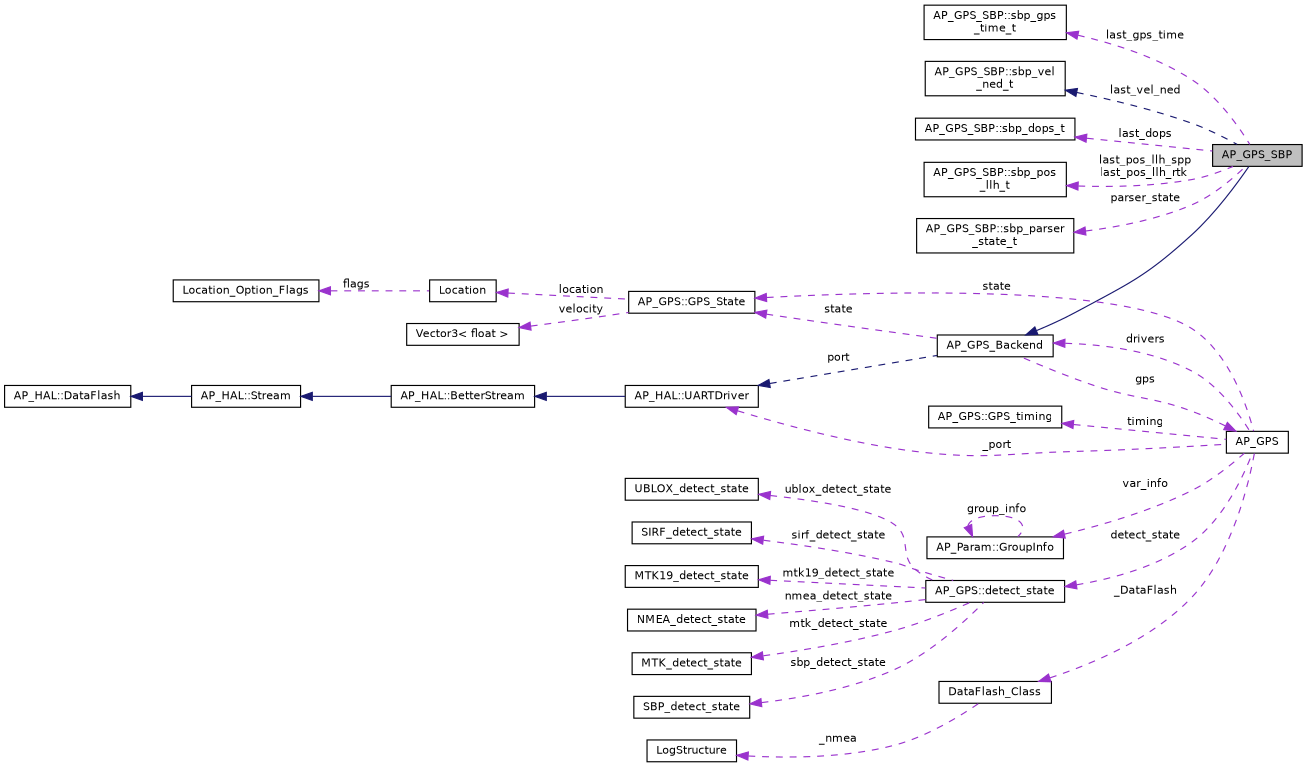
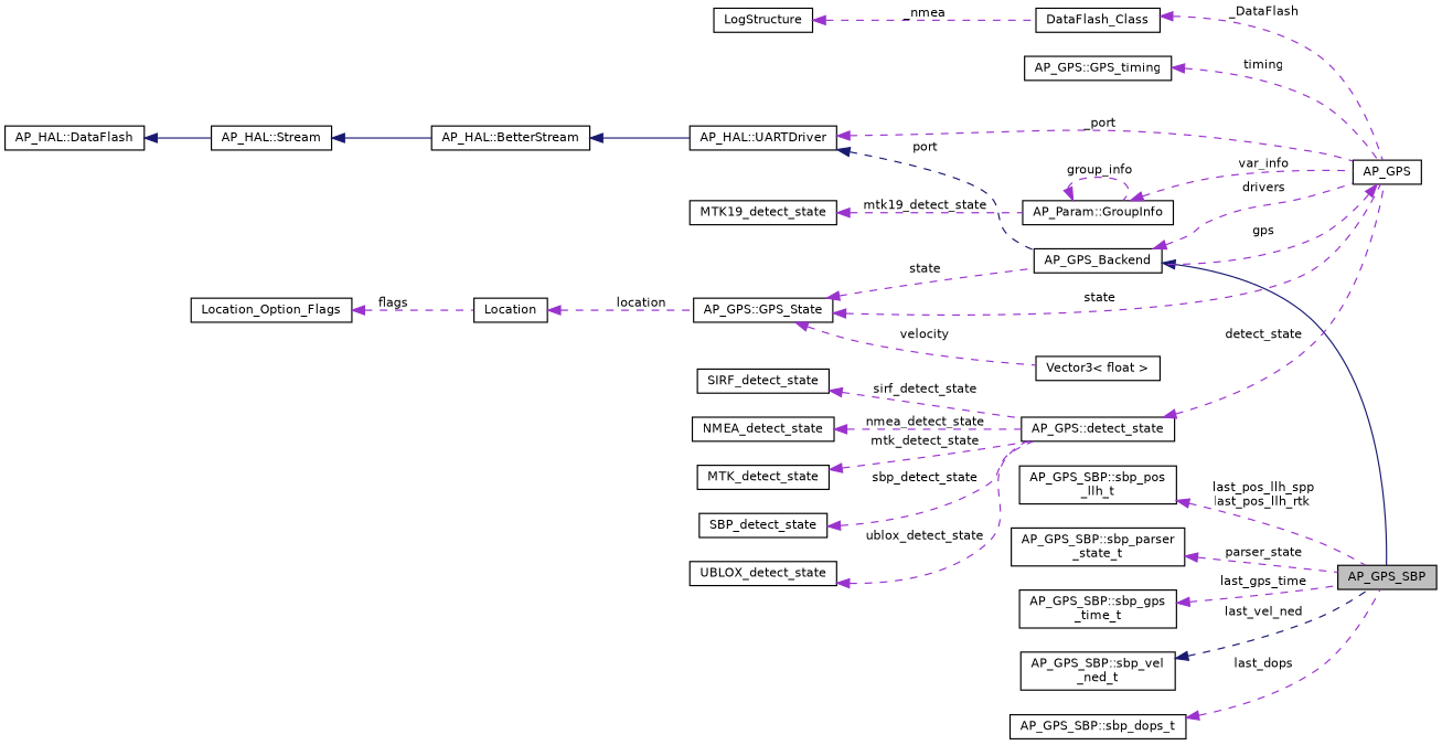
  digraph {
    rankdir=LR
    node [color=black fillcolor=white fontname=Helvetica fontsize=10 shape=record style=filled]
    edge [color=darkorchid3 dir=back fontname=Helvetica fontsize=10 labelfontname=Helvetica labelfontsize=10 style=dashed]
    n1 [fillcolor=grey75 fontcolor=black height=0.2 label=AP_GPS_SBP width=0.4]
    n2 [height=0.2 label=AP_GPS_Backend width=0.4]
    n3 [height=0.2 label=AP_GPS width=0.4]
    n4 [height=0.2 label="AP_HAL::UARTDriver" width=0.4]
    n5 [height=0.2 label="AP_HAL::BetterStream" width=0.4]
    n6 [height=0.2 label="AP_HAL::Stream" width=0.4]
    n7 [height=0.2 label="AP_HAL::DataFlash" width=0.4]
    n8 [height=0.2 label="AP_GPS::detect_state" width=0.4]
    n9 [height=0.2 label=SBP_detect_state width=0.4]
    n10 [height=0.2 label=UBLOX_detect_state width=0.4]
    n11 [height=0.2 label=SIRF_detect_state width=0.4]
    n12 [height=0.2 label=MTK19_detect_state width=0.4]
    n13 [height=0.2 label=NMEA_detect_state width=0.4]
    n14 [height=0.2 label=MTK_detect_state width=0.4]
    n15 [height=0.2 label="AP_GPS::GPS_timing" width=0.4]
    n16 [height=0.2 label=DataFlash_Class width=0.4]
    n17 [height=0.2 label=LogStructure width=0.4]
    n18 [height=0.2 label="AP_Param::GroupInfo" width=0.4]
    n19 [height=0.2 label="AP_GPS::GPS_State" width=0.4]
    n20 [height=0.2 label="Vector3\< float \>" width=0.4]
    n21 [height=0.2 label=Location width=0.4]
    n22 [height=0.2 label=Location_Option_Flags width=0.4]
    n23 [height=0.2 label="AP_GPS_SBP::sbp_vel\l_ned_t" width=0.4]
    n24 [height=0.2 label="AP_GPS_SBP::sbp_dops_t" width=0.4]
    n25 [height=0.2 label="AP_GPS_SBP::sbp_pos\l_llh_t" width=0.4]
    n26 [height=0.2 label="AP_GPS_SBP::sbp_parser\l_state_t" width=0.4]
    n27 [height=0.2 label="AP_GPS_SBP::sbp_gps\l_time_t" width=0.4]
    n2 -> n1 [color=midnightblue style=solid]
    n2 -> n3 [label=" drivers"]
    n3 -> n2 [label=" gps"]
    n4 -> n2 [color=midnightblue label=" port"]
    n4 -> n3 [label=" _port"]
    n5 -> n4 [color=midnightblue style=solid]
    n6 -> n5 [color=midnightblue style=solid]
    n7 -> n6 [color=midnightblue style=solid]
    n8 -> n3 [label=" detect_state"]
    n9 -> n8 [label=" sbp_detect_state"]
    n10 -> n8 [label=" ublox_detect_state"]
    n11 -> n8 [label=" sirf_detect_state"]
-   n12 -> n8 [label=" mtk19_detect_state"]
+   n12 -> n18 [label=" mtk19_detect_state"]
    n13 -> n8 [label=" nmea_detect_state"]
    n14 -> n8 [label=" mtk_detect_state"]
    n15 -> n3 [label=" timing"]
    n16 -> n3 [label=" _DataFlash"]
    n17 -> n16 [label=" _nmea"]
    n18 -> n3 [label=" var_info"]
    n18 -> n18 [label=" group_info"]
    n19 -> n2 [label=" state"]
    n19 -> n3 [label=" state"]
-   n20 -> n19 [label=" velocity"]
+   n19 -> n20 [label=" velocity"]
    n21 -> n19 [label=" location"]
    n22 -> n21 [label=" flags"]
    n23 -> n1 [color=midnightblue label=" last_vel_ned"]
    n24 -> n1 [label=" last_dops"]
    n25 -> n1 [label=" last_pos_llh_spp\nlast_pos_llh_rtk"]
    n26 -> n1 [label=" parser_state"]
    n27 -> n1 [label=" last_gps_time"]
  }
